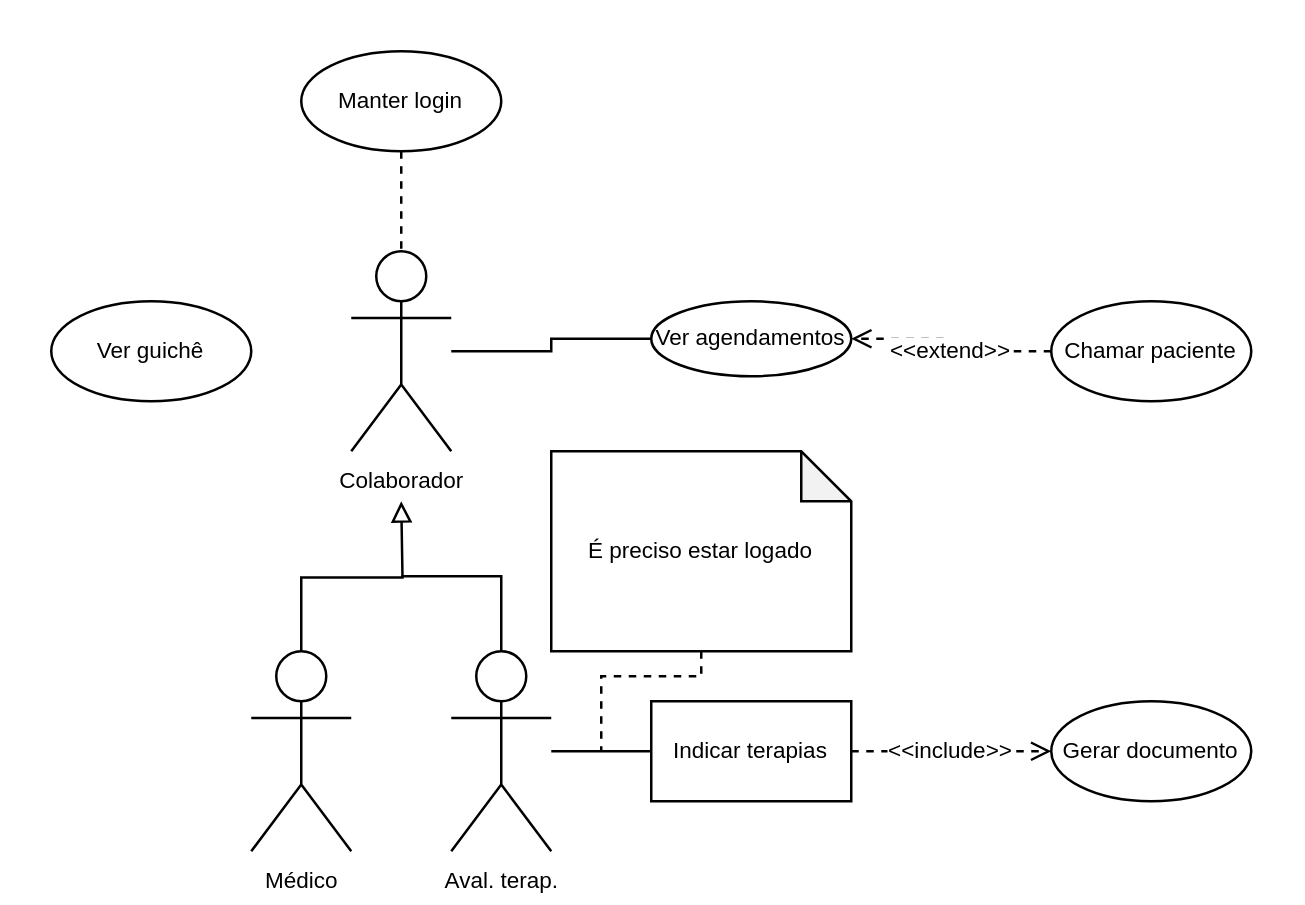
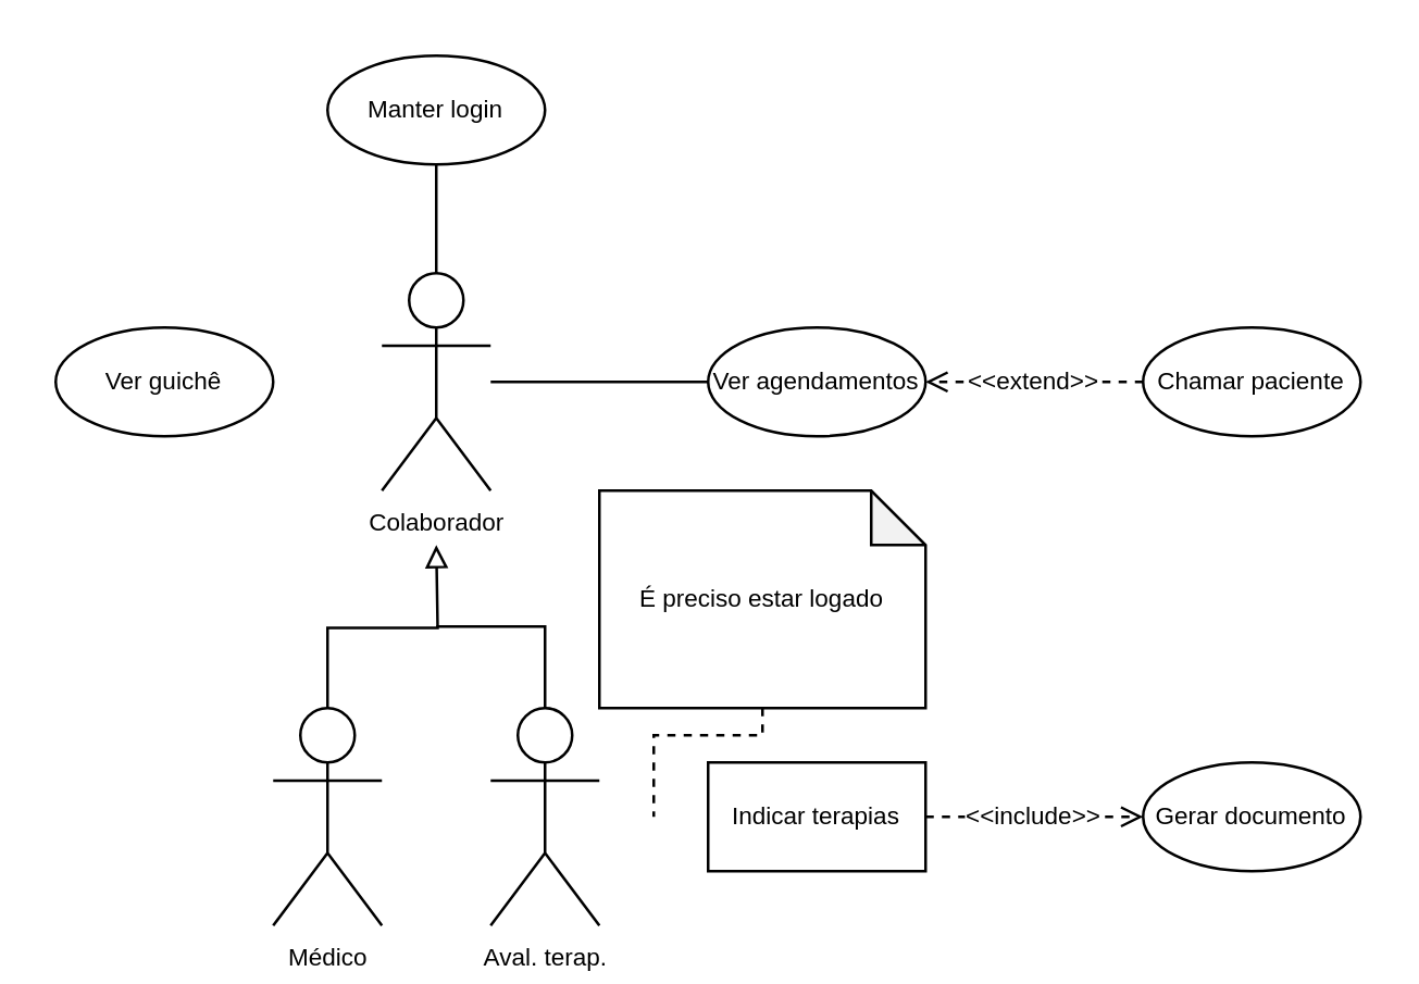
  <mxCell id="0" />
  <mxCell id="1" parent="0" />
  <mxCell id="2" value="Colaborador" style="shape=umlActor;verticalLabelPosition=bottom;verticalAlign=top;html=1;outlineConnect=0;fontSize=9;" vertex="1" parent="1"><mxGeometry x="140" y="100" width="40" height="80" as="geometry" /></mxCell>
  <mxCell id="3" style="edgeStyle=orthogonalEdgeStyle;html=1;endArrow=block;endFill=0;rounded=0;fontSize=9;exitX=0.5;exitY=0;exitDx=0;exitDy=0;exitPerimeter=0;" edge="1" parent="1" source="4"><mxGeometry relative="1" as="geometry"><mxPoint x="160" y="200" as="targetPoint" /></mxGeometry></mxCell>
  <mxCell id="4" value="Médico" style="shape=umlActor;verticalLabelPosition=bottom;verticalAlign=top;html=1;outlineConnect=0;fontSize=9;" vertex="1" parent="1"><mxGeometry x="100" y="260" width="40" height="80" as="geometry" /></mxCell>
  <mxCell id="5" style="edgeStyle=orthogonalEdgeStyle;rounded=0;html=1;fontFamily=Helvetica;fontSize=9;startArrow=none;startFill=0;endArrow=none;endFill=0;exitX=0.5;exitY=0;exitDx=0;exitDy=0;exitPerimeter=0;" edge="1" parent="1" source="6"><mxGeometry relative="1" as="geometry"><mxPoint x="160" y="230" as="targetPoint" /><mxPoint x="180" y="240" as="sourcePoint" /><Array as="points"><mxPoint x="200" y="230" /></Array></mxGeometry></mxCell>
  <mxCell id="6" value="Aval. terap." style="shape=umlActor;verticalLabelPosition=bottom;verticalAlign=top;html=1;outlineConnect=0;fontSize=9;" vertex="1" parent="1"><mxGeometry x="180" y="260" width="40" height="80" as="geometry" /></mxCell>
- <mxCell id="7" value="" style="edgeStyle=orthogonalEdgeStyle;rounded=0;html=1;fontFamily=Helvetica;fontSize=9;startArrow=none;startFill=0;endArrow=none;endFill=0;dashed=1;" edge="1" parent="1" source="8" target="2"><mxGeometry relative="1" as="geometry" /></mxCell>
+ <mxCell id="7" value="" style="edgeStyle=orthogonalEdgeStyle;rounded=0;html=1;fontFamily=Helvetica;fontSize=9;startArrow=none;startFill=0;endArrow=none;endFill=0;" edge="1" parent="1" source="8" target="2"><mxGeometry relative="1" as="geometry" /></mxCell>
  <mxCell id="8" value="Manter login" style="ellipse;whiteSpace=wrap;html=1;fontSize=9;fontStyle=0" vertex="1" parent="1"><mxGeometry x="120" y="20" width="80" height="40" as="geometry" /></mxCell>
  <mxCell id="9" value="Ver guichê" style="ellipse;whiteSpace=wrap;html=1;fontSize=9;fontStyle=0" vertex="1" parent="1"><mxGeometry x="20" y="120" width="80" height="40" as="geometry" /></mxCell>
  <mxCell id="10" value="" style="edgeStyle=orthogonalEdgeStyle;rounded=0;html=1;fontFamily=Helvetica;fontSize=9;startArrow=none;startFill=0;endArrow=none;endFill=0;" edge="1" parent="1" source="11" target="2"><mxGeometry relative="1" as="geometry" /></mxCell>
- <mxCell id="11" value="Ver agendamentos" style="ellipse;whiteSpace=wrap;html=1;fontSize=9;fontStyle=0" vertex="1" parent="1"><mxGeometry x="260" y="120" width="80" height="30" as="geometry" /></mxCell>
- <mxCell id="12" style="edgeStyle=none;rounded=0;html=1;fontFamily=Comic Sans MS;fontSize=9;endArrow=none;endFill=0;" edge="1" parent="1" source="14" target="6"><mxGeometry relative="1" as="geometry" /></mxCell>
+ <mxCell id="11" value="Ver agendamentos" style="ellipse;whiteSpace=wrap;html=1;fontSize=9;fontStyle=0" vertex="1" parent="1"><mxGeometry x="260" y="120" width="80" height="40" as="geometry" /></mxCell>
  <mxCell id="13" value="" style="edgeStyle=orthogonalEdgeStyle;rounded=0;html=1;dashed=1;fontFamily=Helvetica;fontSize=9;startArrow=none;startFill=0;endArrow=open;endFill=0;" edge="1" parent="1" source="14" target="18"><mxGeometry relative="1" as="geometry" /></mxCell>
  <mxCell id="14" value="Indicar terapias" style="whiteSpace=wrap;html=1;fontSize=9;fontStyle=0;rounded=0;" vertex="1" parent="1"><mxGeometry x="260" y="280" width="80" height="40" as="geometry" /></mxCell>
  <mxCell id="15" value="" style="edgeStyle=orthogonalEdgeStyle;rounded=0;html=1;fontFamily=Comic Sans MS;fontSize=9;endArrow=open;endFill=0;dashed=1;" edge="1" parent="1" source="16" target="11"><mxGeometry relative="1" as="geometry" /></mxCell>
  <mxCell id="16" value="Chamar paciente" style="ellipse;whiteSpace=wrap;html=1;fontSize=9;fontStyle=0" vertex="1" parent="1"><mxGeometry x="420" y="120" width="80" height="40" as="geometry" /></mxCell>
  <mxCell id="17" value="&lt;font style=&quot;font-size: 9px;&quot;&gt;&amp;lt;&amp;lt;extend&amp;gt;&amp;gt;&lt;/font&gt;" style="text;html=1;strokeColor=none;fillColor=none;align=center;verticalAlign=middle;whiteSpace=wrap;rounded=0;fontFamily=Helvetica;fontSize=9;labelBackgroundColor=default;" vertex="1" parent="1"><mxGeometry x="350" y="135" width="60" height="10" as="geometry" /></mxCell>
  <mxCell id="18" value="Gerar documento" style="ellipse;whiteSpace=wrap;html=1;fontSize=9;fontStyle=0" vertex="1" parent="1"><mxGeometry x="420" y="280" width="80" height="40" as="geometry" /></mxCell>
  <mxCell id="19" value="&lt;font style=&quot;font-size: 9px;&quot;&gt;&amp;lt;&amp;lt;include&amp;gt;&amp;gt;&lt;/font&gt;" style="text;html=1;strokeColor=none;fillColor=none;align=center;verticalAlign=middle;whiteSpace=wrap;rounded=0;fontFamily=Helvetica;fontSize=9;labelBackgroundColor=default;" vertex="1" parent="1"><mxGeometry x="350" y="295" width="60" height="10" as="geometry" /></mxCell>
  <mxCell id="20" style="edgeStyle=orthogonalEdgeStyle;rounded=0;html=1;fontFamily=Helvetica;fontSize=9;startArrow=none;startFill=0;endArrow=none;endFill=0;dashed=1;" edge="1" parent="1" source="21"><mxGeometry relative="1" as="geometry"><mxPoint x="240" y="300" as="targetPoint" /><Array as="points"><mxPoint x="280" y="270" /><mxPoint x="240" y="270" /></Array></mxGeometry></mxCell>
  <mxCell id="21" value="É preciso estar logado" style="shape=note;whiteSpace=wrap;html=1;backgroundOutline=1;darkOpacity=0.05;labelBackgroundColor=default;fontFamily=Helvetica;fontSize=9;size=20;" vertex="1" parent="1"><mxGeometry x="220" y="180" width="120" height="80" as="geometry" /></mxCell>
